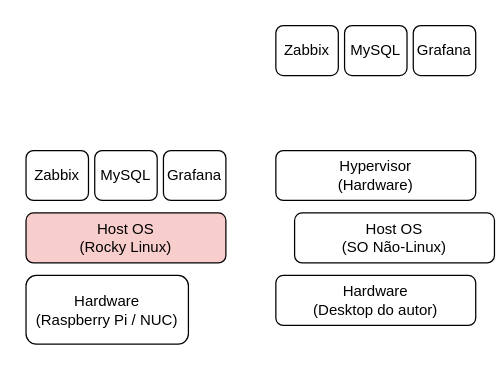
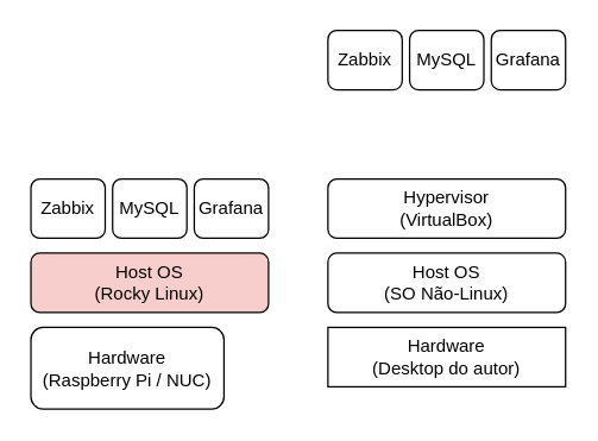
  <mxCell id="0" />
  <mxCell id="1" parent="0" />
- <mxCell id="2" value="Hardware&lt;br&gt;(Desktop do autor)" style="rounded=1;whiteSpace=wrap;html=1;shadow=0;gradientDirection=south;glass=0;" parent="1" vertex="1"><mxGeometry x="220" y="220" width="160" height="40" as="geometry" /></mxCell>
- <mxCell id="3" value="Host OS&lt;br&gt;&lt;div&gt;(SO Não-Linux)&lt;/div&gt;" style="rounded=1;whiteSpace=wrap;html=1;shadow=0;glass=0;" parent="1" vertex="1"><mxGeometry x="235" y="170" width="160" height="40" as="geometry" /></mxCell>
+ <mxCell id="2" value="Hardware&lt;br&gt;(Desktop do autor)" style="whiteSpace=wrap;html=1;shadow=0;gradientDirection=south;glass=0;rounded=0;" parent="1" vertex="1"><mxGeometry x="220" y="220" width="160" height="40" as="geometry" /></mxCell>
+ <mxCell id="3" value="Host OS&lt;br&gt;&lt;div&gt;(SO Não-Linux)&lt;/div&gt;" style="rounded=1;whiteSpace=wrap;html=1;shadow=0;glass=0;" parent="1" vertex="1"><mxGeometry x="220" y="170" width="160" height="40" as="geometry" /></mxCell>
  <mxCell id="4" value="&lt;div&gt;Zabbix&lt;/div&gt;" style="rounded=1;whiteSpace=wrap;html=1;direction=south;shadow=0;glass=0;" parent="1" vertex="1"><mxGeometry x="220" y="20" width="50" height="40" as="geometry" /></mxCell>
  <mxCell id="5" value="MySQL" style="rounded=1;whiteSpace=wrap;html=1;direction=south;shadow=0;glass=0;" parent="1" vertex="1"><mxGeometry x="275" y="20" width="50" height="40" as="geometry" /></mxCell>
  <mxCell id="6" value="&lt;div&gt;Grafana&lt;/div&gt;" style="rounded=1;whiteSpace=wrap;html=1;direction=south;shadow=0;glass=0;" parent="1" vertex="1"><mxGeometry x="330" y="20" width="50" height="40" as="geometry" /></mxCell>
- <mxCell id="7" value="Hypervisor&lt;br&gt;(Hardware)" style="rounded=1;whiteSpace=wrap;html=1;shadow=0;gradientDirection=south;glass=0;" parent="1" vertex="1"><mxGeometry x="220" y="120" width="160" height="40" as="geometry" /></mxCell>
+ <mxCell id="7" value="Hypervisor&lt;br&gt;(VirtualBox)" style="rounded=1;whiteSpace=wrap;html=1;shadow=0;gradientDirection=south;glass=0;" parent="1" vertex="1"><mxGeometry x="220" y="120" width="160" height="40" as="geometry" /></mxCell>
  <mxCell id="8" value="Hardware&lt;br&gt;(Raspberry Pi / NUC)" style="rounded=1;whiteSpace=wrap;html=1;shadow=0;gradientDirection=south;glass=0;" parent="1" vertex="1"><mxGeometry x="20" y="220" width="130" height="55" as="geometry" /></mxCell>
  <mxCell id="9" value="Host OS&lt;br&gt;(Rocky Linux)" style="rounded=1;whiteSpace=wrap;html=1;shadow=0;glass=0;fillColor=#f8cecc;" parent="1" vertex="1"><mxGeometry y="170" width="160" height="40" as="geometry" x="20" /></mxCell>
  <mxCell id="10" value="&lt;div&gt;Zabbix&lt;/div&gt;" style="rounded=1;whiteSpace=wrap;html=1;direction=south;shadow=0;glass=0;" parent="1" vertex="1"><mxGeometry y="120" width="50" height="40" as="geometry" x="20" /></mxCell>
  <mxCell id="11" value="MySQL" style="rounded=1;whiteSpace=wrap;html=1;direction=south;shadow=0;glass=0;" parent="1" vertex="1"><mxGeometry x="75" y="120" width="50" height="40" as="geometry" /></mxCell>
  <mxCell id="12" value="&lt;div&gt;Grafana&lt;/div&gt;" style="rounded=1;whiteSpace=wrap;html=1;direction=south;shadow=0;glass=0;" parent="1" vertex="1"><mxGeometry x="130" y="120" width="50" height="40" as="geometry" /></mxCell>
